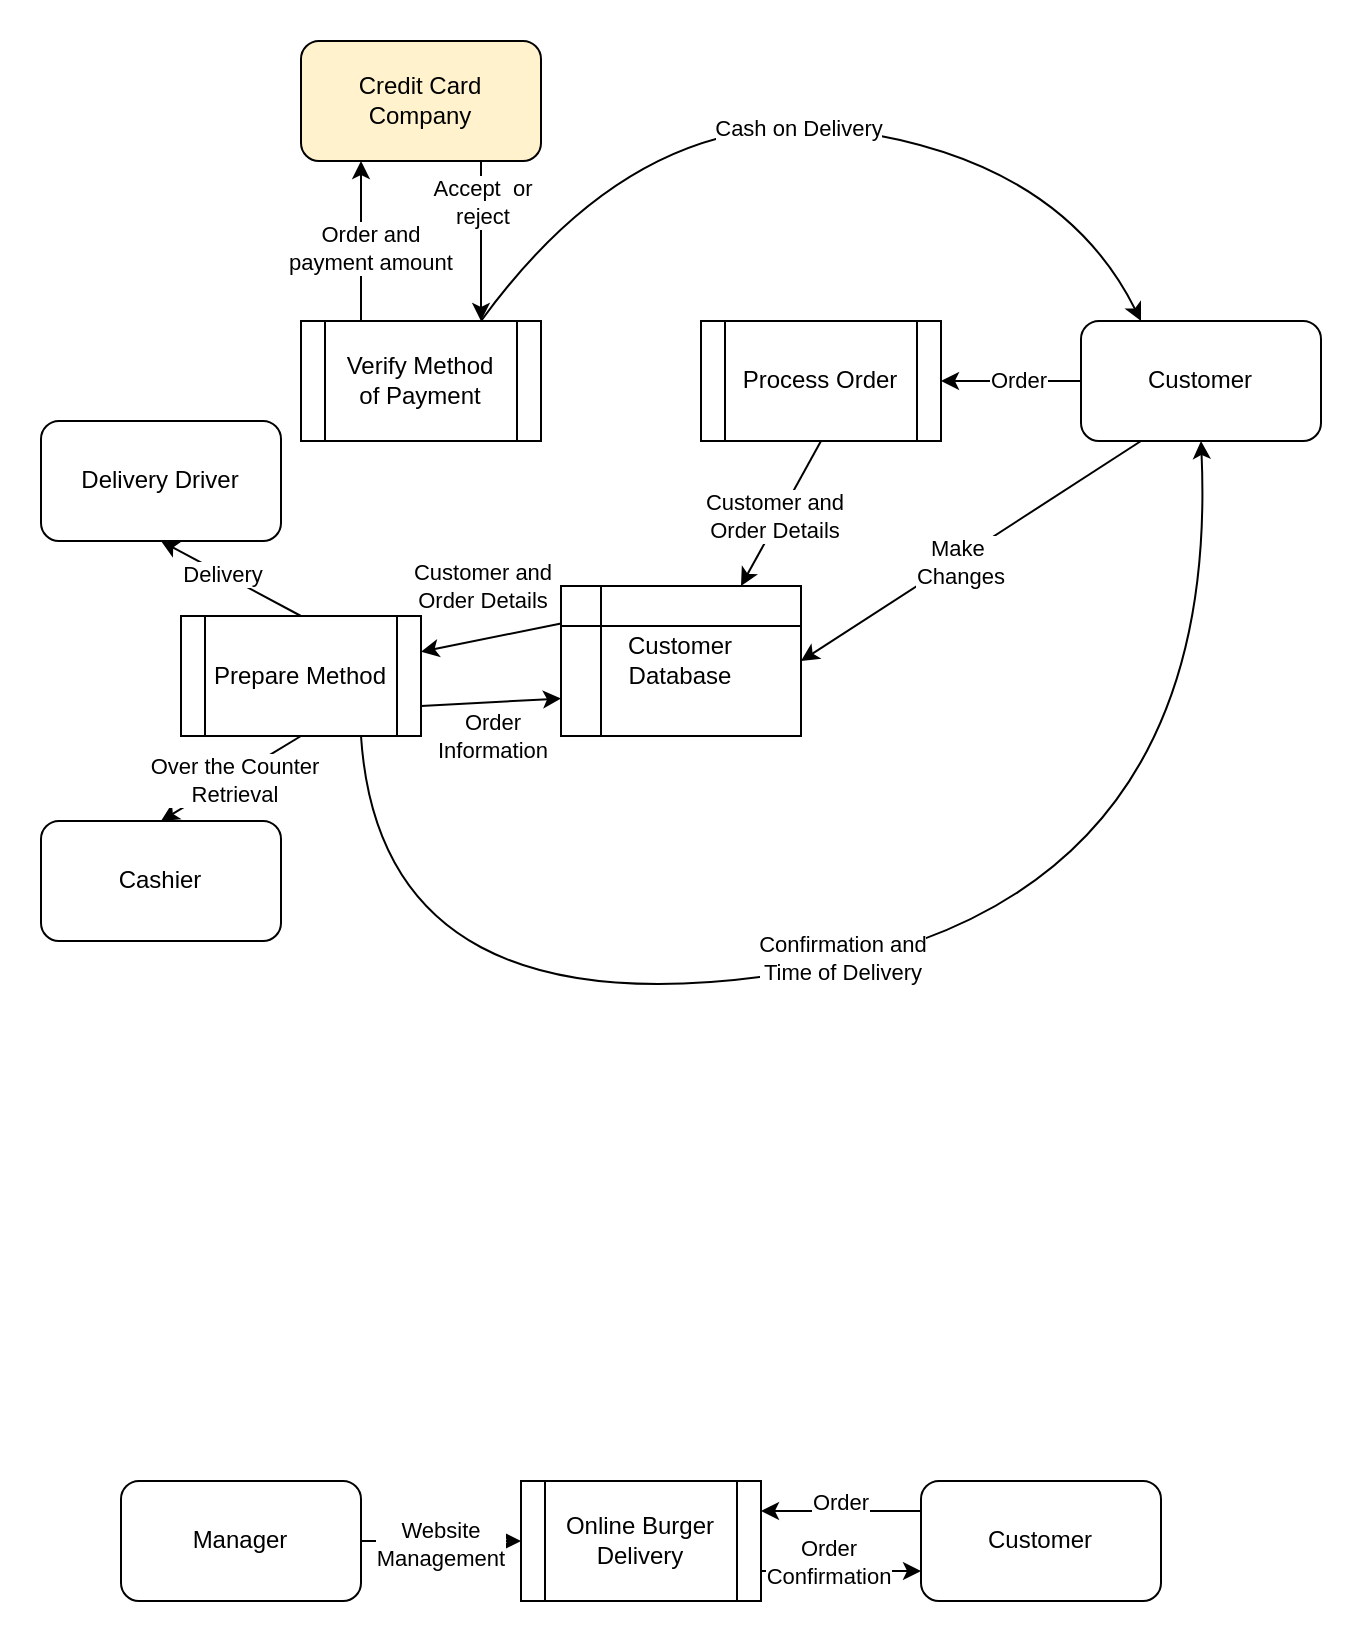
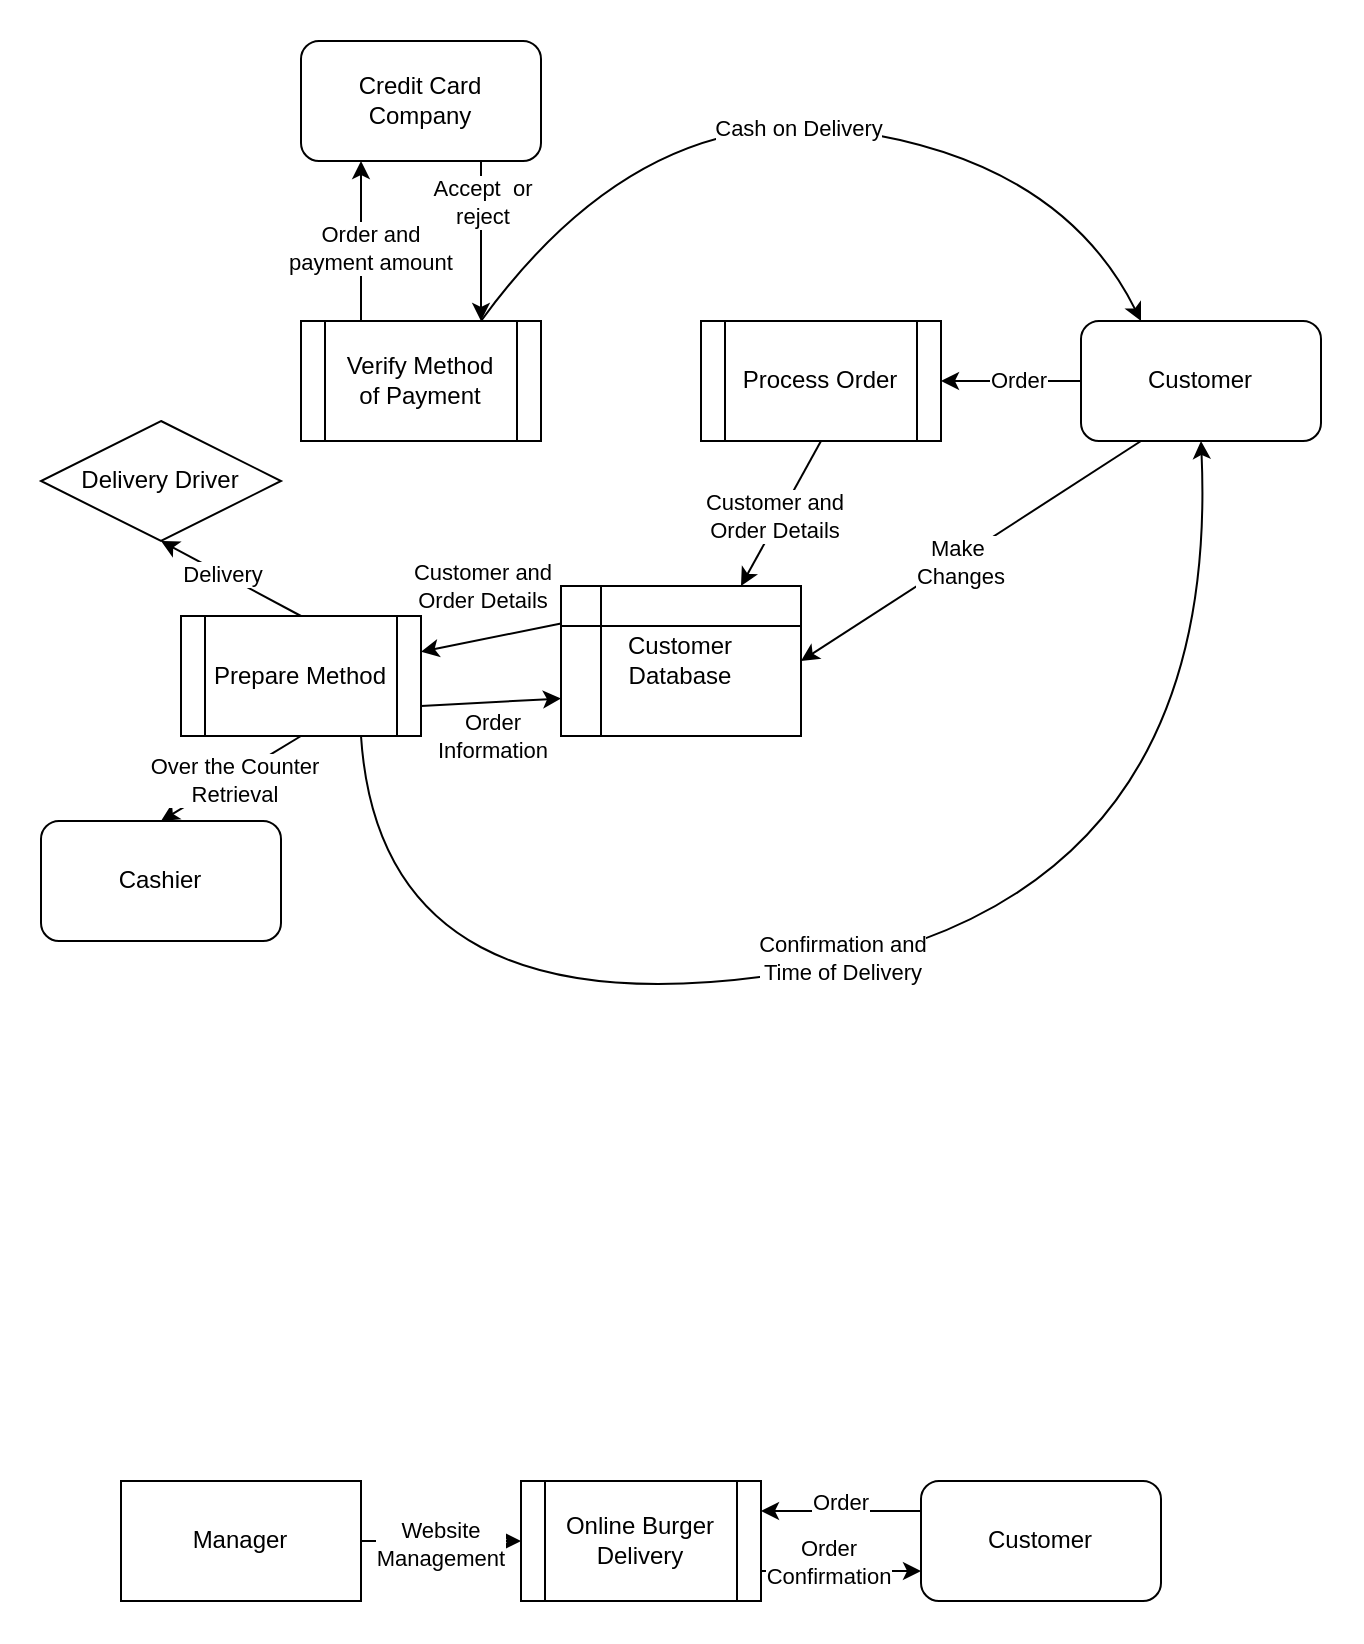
  <mxCell id="0" />
  <mxCell id="1" parent="0" />
  <mxCell id="2" value="Customer" style="rounded=1;whiteSpace=wrap;html=1;" vertex="1" parent="1"><mxGeometry x="540" y="160" width="120" height="60" as="geometry" /></mxCell>
  <mxCell id="3" value="Customer&lt;br&gt;Database" style="shape=internalStorage;whiteSpace=wrap;html=1;backgroundOutline=1;" vertex="1" parent="1"><mxGeometry x="280" y="292.5" width="120" height="75" as="geometry" /></mxCell>
  <mxCell id="4" value="Process Order" style="shape=process;whiteSpace=wrap;html=1;backgroundOutline=1;" vertex="1" parent="1"><mxGeometry x="350" y="160" width="120" height="60" as="geometry" /></mxCell>
  <mxCell id="5" value="Verify Method&lt;br&gt;of Payment" style="shape=process;whiteSpace=wrap;html=1;backgroundOutline=1;" vertex="1" parent="1"><mxGeometry x="150" y="160" width="120" height="60" as="geometry" /></mxCell>
  <mxCell id="6" value="Prepare Method" style="shape=process;whiteSpace=wrap;html=1;backgroundOutline=1;" vertex="1" parent="1"><mxGeometry x="90" y="307.5" width="120" height="60" as="geometry" /></mxCell>
  <mxCell id="7" value="" style="endArrow=classic;html=1;rounded=0;exitX=0;exitY=0.5;exitDx=0;exitDy=0;entryX=1;entryY=0.5;entryDx=0;entryDy=0;" edge="1" parent="1" source="2" target="4"><mxGeometry width="50" height="50" relative="1" as="geometry"><mxPoint x="390" y="290" as="sourcePoint" /><mxPoint x="440" y="240" as="targetPoint" /></mxGeometry></mxCell>
  <mxCell id="8" value="Order" style="edgeLabel;html=1;align=center;verticalAlign=middle;resizable=0;points=[];" vertex="1" connectable="0" parent="7"><mxGeometry x="-0.086" y="-1" relative="1" as="geometry"><mxPoint as="offset" /></mxGeometry></mxCell>
  <mxCell id="9" value="" style="endArrow=classic;html=1;rounded=0;entryX=0.75;entryY=0;entryDx=0;entryDy=0;exitX=0.5;exitY=1;exitDx=0;exitDy=0;" edge="1" parent="1" source="4" target="3"><mxGeometry width="50" height="50" relative="1" as="geometry"><mxPoint x="380" y="280" as="sourcePoint" /><mxPoint x="430" y="230" as="targetPoint" /></mxGeometry></mxCell>
  <mxCell id="10" value="Customer and&lt;br&gt;Order Details" style="edgeLabel;html=1;align=center;verticalAlign=middle;resizable=0;points=[];" vertex="1" connectable="0" parent="9"><mxGeometry x="0.062" y="-3" relative="1" as="geometry"><mxPoint as="offset" /></mxGeometry></mxCell>
  <mxCell id="11" value="" style="curved=1;endArrow=classic;html=1;rounded=0;exitX=0.75;exitY=0;exitDx=0;exitDy=0;entryX=0.25;entryY=0;entryDx=0;entryDy=0;" edge="1" parent="1" source="5" target="2"><mxGeometry width="50" height="50" relative="1" as="geometry"><mxPoint x="350" y="110" as="sourcePoint" /><mxPoint x="400" y="60" as="targetPoint" /><Array as="points"><mxPoint x="320" y="50" /><mxPoint x="530" y="80" /></Array></mxGeometry></mxCell>
  <mxCell id="12" value="Cash on Delivery" style="edgeLabel;html=1;align=center;verticalAlign=middle;resizable=0;points=[];" vertex="1" connectable="0" parent="11"><mxGeometry x="0.072" y="-2" relative="1" as="geometry"><mxPoint x="-19" y="-2" as="offset" /></mxGeometry></mxCell>
- <mxCell id="13" value="Credit Card &lt;br&gt;Company" style="rounded=1;whiteSpace=wrap;html=1;fillColor=#fff2cc;" vertex="1" parent="1"><mxGeometry x="150" y="20" width="120" height="60" as="geometry" /></mxCell>
+ <mxCell id="13" value="Credit Card &lt;br&gt;Company" style="rounded=1;whiteSpace=wrap;html=1;" vertex="1" parent="1"><mxGeometry x="150" y="20" width="120" height="60" as="geometry" /></mxCell>
  <mxCell id="14" value="" style="endArrow=classic;html=1;rounded=0;exitX=0.25;exitY=0;exitDx=0;exitDy=0;entryX=0.25;entryY=1;entryDx=0;entryDy=0;" edge="1" parent="1" source="5" target="13"><mxGeometry width="50" height="50" relative="1" as="geometry"><mxPoint x="190" y="190" as="sourcePoint" /><mxPoint x="240" y="140" as="targetPoint" /></mxGeometry></mxCell>
  <mxCell id="15" value="Order and &lt;br&gt;payment amount" style="edgeLabel;html=1;align=center;verticalAlign=middle;resizable=0;points=[];" vertex="1" connectable="0" parent="14"><mxGeometry x="-0.075" y="-4" relative="1" as="geometry"><mxPoint as="offset" /></mxGeometry></mxCell>
  <mxCell id="16" value="" style="endArrow=classic;html=1;rounded=0;exitX=0.75;exitY=1;exitDx=0;exitDy=0;entryX=0.75;entryY=0;entryDx=0;entryDy=0;" edge="1" parent="1" source="13" target="5"><mxGeometry width="50" height="50" relative="1" as="geometry"><mxPoint x="190" y="190" as="sourcePoint" /><mxPoint x="240" y="140" as="targetPoint" /></mxGeometry></mxCell>
  <mxCell id="17" value="Accept&amp;nbsp; or&lt;br&gt;reject" style="edgeLabel;html=1;align=center;verticalAlign=middle;resizable=0;points=[];" vertex="1" connectable="0" parent="16"><mxGeometry x="-0.6" y="5" relative="1" as="geometry"><mxPoint x="-5" y="4" as="offset" /></mxGeometry></mxCell>
  <mxCell id="18" value="" style="curved=1;endArrow=classic;html=1;rounded=0;exitX=0.75;exitY=1;exitDx=0;exitDy=0;entryX=0.5;entryY=1;entryDx=0;entryDy=0;" edge="1" parent="1" source="6" target="2"><mxGeometry width="50" height="50" relative="1" as="geometry"><mxPoint x="360" y="500" as="sourcePoint" /><mxPoint x="410" y="450" as="targetPoint" /><Array as="points"><mxPoint x="190" y="520" /><mxPoint x="610" y="450" /></Array></mxGeometry></mxCell>
  <mxCell id="19" value="Confirmation and&lt;br&gt;Time of Delivery" style="edgeLabel;html=1;align=center;verticalAlign=middle;resizable=0;points=[];" vertex="1" connectable="0" parent="18"><mxGeometry x="-0.042" y="3" relative="1" as="geometry"><mxPoint as="offset" /></mxGeometry></mxCell>
  <mxCell id="20" value="" style="endArrow=classic;html=1;rounded=0;exitX=1;exitY=0.75;exitDx=0;exitDy=0;entryX=0;entryY=0.75;entryDx=0;entryDy=0;" edge="1" parent="1" source="6" target="3"><mxGeometry width="50" height="50" relative="1" as="geometry"><mxPoint x="220" y="360" as="sourcePoint" /><mxPoint x="270" y="310" as="targetPoint" /></mxGeometry></mxCell>
  <mxCell id="21" value="Order &lt;br&gt;Information" style="edgeLabel;html=1;align=center;verticalAlign=middle;resizable=0;points=[];" vertex="1" connectable="0" parent="20"><mxGeometry x="0.028" relative="1" as="geometry"><mxPoint y="17" as="offset" /></mxGeometry></mxCell>
- <mxCell id="22" value="Delivery Driver" style="rounded=1;whiteSpace=wrap;html=1;" vertex="1" parent="1"><mxGeometry x="20" y="210" width="120" height="60" as="geometry" /></mxCell>
+ <mxCell id="22" value="Delivery Driver" style="rhombus;whiteSpace=wrap;html=1;" vertex="1" parent="1"><mxGeometry x="20" y="210" width="120" height="60" as="geometry" /></mxCell>
  <mxCell id="23" value="Cashier" style="rounded=1;whiteSpace=wrap;html=1;" vertex="1" parent="1"><mxGeometry x="20" y="410" width="120" height="60" as="geometry" /></mxCell>
  <mxCell id="24" value="" style="endArrow=classic;html=1;rounded=0;exitX=0.5;exitY=0;exitDx=0;exitDy=0;entryX=0.5;entryY=1;entryDx=0;entryDy=0;" edge="1" parent="1" source="6" target="22"><mxGeometry width="50" height="50" relative="1" as="geometry"><mxPoint x="310" y="290" as="sourcePoint" /><mxPoint x="360" y="240" as="targetPoint" /></mxGeometry></mxCell>
  <mxCell id="25" value="Delivery" style="edgeLabel;html=1;align=center;verticalAlign=middle;resizable=0;points=[];" vertex="1" connectable="0" parent="24"><mxGeometry x="0.121" y="-1" relative="1" as="geometry"><mxPoint y="1" as="offset" /></mxGeometry></mxCell>
  <mxCell id="26" value="" style="endArrow=classic;html=1;rounded=0;exitX=0.5;exitY=1;exitDx=0;exitDy=0;entryX=0.5;entryY=0;entryDx=0;entryDy=0;" edge="1" parent="1" source="6" target="23"><mxGeometry width="50" height="50" relative="1" as="geometry"><mxPoint x="310" y="290" as="sourcePoint" /><mxPoint x="360" y="240" as="targetPoint" /></mxGeometry></mxCell>
  <mxCell id="27" value="Over the Counter&lt;br&gt;Retrieval" style="edgeLabel;html=1;align=center;verticalAlign=middle;resizable=0;points=[];" vertex="1" connectable="0" parent="26"><mxGeometry x="-0.026" y="2" relative="1" as="geometry"><mxPoint as="offset" /></mxGeometry></mxCell>
  <mxCell id="28" value="" style="endArrow=classic;html=1;rounded=0;exitX=0;exitY=0.25;exitDx=0;exitDy=0;" edge="1" parent="1" source="3" target="6"><mxGeometry width="50" height="50" relative="1" as="geometry"><mxPoint x="310" y="290" as="sourcePoint" /><mxPoint x="360" y="240" as="targetPoint" /></mxGeometry></mxCell>
  <mxCell id="29" value="Customer and&lt;br&gt;Order Details" style="edgeLabel;html=1;align=center;verticalAlign=middle;resizable=0;points=[];" vertex="1" connectable="0" parent="28"><mxGeometry x="0.108" y="-1" relative="1" as="geometry"><mxPoint y="-26" as="offset" /></mxGeometry></mxCell>
  <mxCell id="30" value="Customer" style="rounded=1;whiteSpace=wrap;html=1;" vertex="1" parent="1"><mxGeometry x="460" y="740" width="120" height="60" as="geometry" /></mxCell>
- <mxCell id="31" value="Manager" style="rounded=1;whiteSpace=wrap;html=1;" vertex="1" parent="1"><mxGeometry x="60" y="740" width="120" height="60" as="geometry" /></mxCell>
+ <mxCell id="31" value="Manager" style="whiteSpace=wrap;html=1;rounded=0;" vertex="1" parent="1"><mxGeometry x="60" y="740" width="120" height="60" as="geometry" /></mxCell>
  <mxCell id="32" value="Online Burger&lt;br&gt;Delivery" style="shape=process;whiteSpace=wrap;html=1;backgroundOutline=1;" vertex="1" parent="1"><mxGeometry x="260" y="740" width="120" height="60" as="geometry" /></mxCell>
  <mxCell id="33" value="" style="endArrow=classic;html=1;rounded=0;exitX=0;exitY=0.25;exitDx=0;exitDy=0;entryX=1;entryY=0.25;entryDx=0;entryDy=0;" edge="1" parent="1" source="30" target="32"><mxGeometry width="50" height="50" relative="1" as="geometry"><mxPoint x="310" y="790" as="sourcePoint" /><mxPoint x="360" y="740" as="targetPoint" /></mxGeometry></mxCell>
  <mxCell id="34" value="Order" style="edgeLabel;html=1;align=center;verticalAlign=middle;resizable=0;points=[];" vertex="1" connectable="0" parent="33"><mxGeometry x="-0.067" y="1" relative="1" as="geometry"><mxPoint x="-4" y="-6" as="offset" /></mxGeometry></mxCell>
  <mxCell id="35" value="" style="endArrow=classic;html=1;rounded=0;exitX=1;exitY=0.75;exitDx=0;exitDy=0;entryX=0;entryY=0.75;entryDx=0;entryDy=0;" edge="1" parent="1" source="32" target="30"><mxGeometry width="50" height="50" relative="1" as="geometry"><mxPoint x="435" y="765" as="sourcePoint" /><mxPoint x="390" y="765" as="targetPoint" /></mxGeometry></mxCell>
  <mxCell id="36" value="Order&lt;br&gt;Confirmation" style="edgeLabel;html=1;align=center;verticalAlign=middle;resizable=0;points=[];" vertex="1" connectable="0" parent="35"><mxGeometry x="-0.289" y="1" relative="1" as="geometry"><mxPoint x="5" y="-4" as="offset" /></mxGeometry></mxCell>
  <mxCell id="37" value="" style="endArrow=classic;html=1;rounded=0;exitX=0.25;exitY=1;exitDx=0;exitDy=0;entryX=1;entryY=0.5;entryDx=0;entryDy=0;" edge="1" parent="1" source="2" target="3"><mxGeometry width="50" height="50" relative="1" as="geometry"><mxPoint x="310" y="290" as="sourcePoint" /><mxPoint x="360" y="240" as="targetPoint" /></mxGeometry></mxCell>
  <mxCell id="38" value="Make&amp;nbsp;&lt;br&gt;Changes" style="edgeLabel;html=1;align=center;verticalAlign=middle;resizable=0;points=[];" vertex="1" connectable="0" parent="37"><mxGeometry x="-0.202" y="-2" relative="1" as="geometry"><mxPoint x="-21" y="18" as="offset" /></mxGeometry></mxCell>
  <mxCell id="39" value="" style="endArrow=classic;html=1;rounded=0;exitX=1;exitY=0.5;exitDx=0;exitDy=0;entryX=0;entryY=0.5;entryDx=0;entryDy=0;" edge="1" parent="1" source="31" target="32"><mxGeometry width="50" height="50" relative="1" as="geometry"><mxPoint x="310" y="690" as="sourcePoint" /><mxPoint x="360" y="640" as="targetPoint" /></mxGeometry></mxCell>
  <mxCell id="40" value="Website&lt;br&gt;Management" style="edgeLabel;html=1;align=center;verticalAlign=middle;resizable=0;points=[];" vertex="1" connectable="0" parent="39"><mxGeometry x="-0.025" y="-1" relative="1" as="geometry"><mxPoint as="offset" /></mxGeometry></mxCell>
